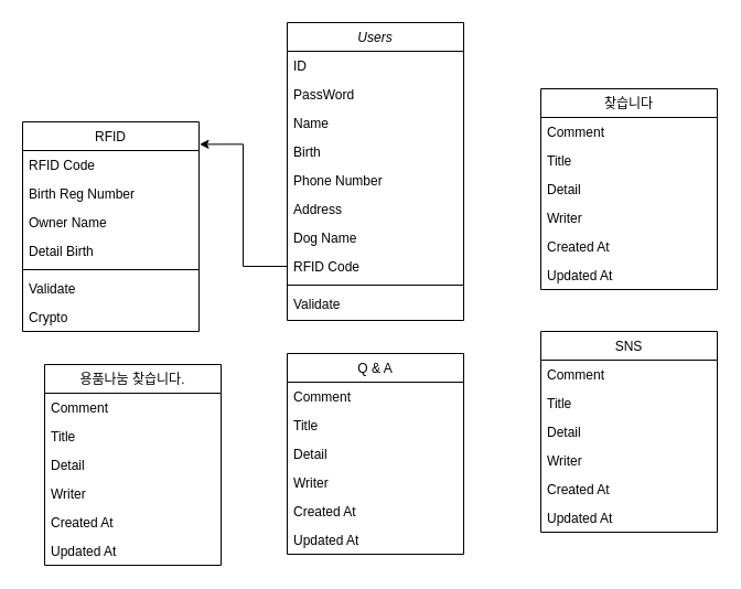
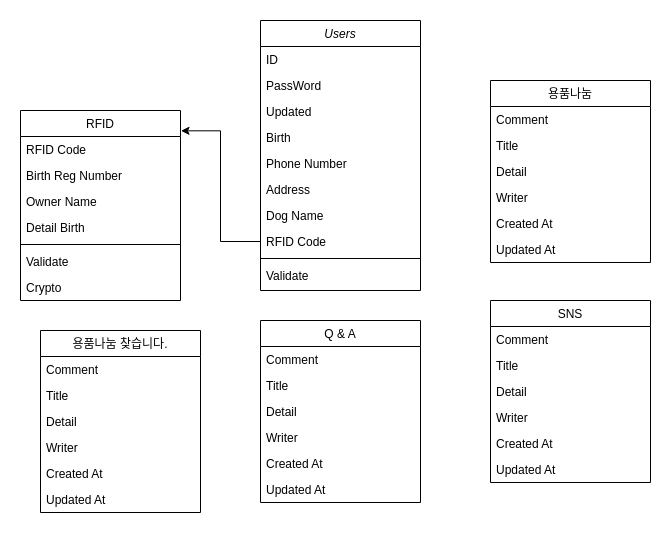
  <mxCell id="0" />
  <mxCell id="1" parent="0" />
  <mxCell id="2" value="Users" style="swimlane;fontStyle=2;align=center;verticalAlign=top;childLayout=stackLayout;horizontal=1;startSize=26;horizontalStack=0;resizeParent=1;resizeLast=0;collapsible=1;marginBottom=0;rounded=0;shadow=0;strokeWidth=1;" parent="1" vertex="1"><mxGeometry x="260" y="20" width="160" height="270" as="geometry"><mxRectangle x="230" y="140" width="160" height="26" as="alternateBounds" /></mxGeometry></mxCell>
  <mxCell id="3" value="ID" style="text;align=left;verticalAlign=top;spacingLeft=4;spacingRight=4;overflow=hidden;rotatable=0;points=[[0,0.5],[1,0.5]];portConstraint=eastwest;" parent="2" vertex="1"><mxGeometry y="26" width="160" height="26" as="geometry" /></mxCell>
  <mxCell id="4" value="PassWord&#10;" style="text;align=left;verticalAlign=top;spacingLeft=4;spacingRight=4;overflow=hidden;rotatable=0;points=[[0,0.5],[1,0.5]];portConstraint=eastwest;rounded=0;shadow=0;html=0;" parent="2" vertex="1"><mxGeometry y="52" width="160" height="26" as="geometry" /></mxCell>
- <mxCell id="5" value="Name" style="text;align=left;verticalAlign=top;spacingLeft=4;spacingRight=4;overflow=hidden;rotatable=0;points=[[0,0.5],[1,0.5]];portConstraint=eastwest;rounded=0;shadow=0;html=0;" vertex="1" parent="2"><mxGeometry y="78" width="160" height="26" as="geometry" /></mxCell>
+ <mxCell id="5" value="Updated" style="text;align=left;verticalAlign=top;spacingLeft=4;spacingRight=4;overflow=hidden;rotatable=0;points=[[0,0.5],[1,0.5]];portConstraint=eastwest;rounded=0;shadow=0;html=0;" vertex="1" parent="2"><mxGeometry y="78" width="160" height="26" as="geometry" /></mxCell>
  <mxCell id="6" value="Birth" style="text;align=left;verticalAlign=top;spacingLeft=4;spacingRight=4;overflow=hidden;rotatable=0;points=[[0,0.5],[1,0.5]];portConstraint=eastwest;rounded=0;shadow=0;html=0;" vertex="1" parent="2"><mxGeometry y="104" width="160" height="26" as="geometry" /></mxCell>
  <mxCell id="7" value="Phone Number" style="text;align=left;verticalAlign=top;spacingLeft=4;spacingRight=4;overflow=hidden;rotatable=0;points=[[0,0.5],[1,0.5]];portConstraint=eastwest;rounded=0;shadow=0;html=0;" parent="2" vertex="1"><mxGeometry y="130" width="160" height="26" as="geometry" /></mxCell>
  <mxCell id="8" value="Address&#10;" style="text;align=left;verticalAlign=top;spacingLeft=4;spacingRight=4;overflow=hidden;rotatable=0;points=[[0,0.5],[1,0.5]];portConstraint=eastwest;fillColor=none;" parent="2" vertex="1"><mxGeometry y="156" width="160" height="26" as="geometry" /></mxCell>
  <mxCell id="9" value="Dog Name" style="text;align=left;verticalAlign=top;spacingLeft=4;spacingRight=4;overflow=hidden;rotatable=0;points=[[0,0.5],[1,0.5]];portConstraint=eastwest;rounded=0;shadow=0;html=0;" vertex="1" parent="2"><mxGeometry y="182" width="160" height="26" as="geometry" /></mxCell>
  <mxCell id="10" value="RFID Code" style="text;align=left;verticalAlign=top;spacingLeft=4;spacingRight=4;overflow=hidden;rotatable=0;points=[[0,0.5],[1,0.5]];portConstraint=eastwest;rounded=0;shadow=0;html=0;" vertex="1" parent="2"><mxGeometry y="208" width="160" height="26" as="geometry" /></mxCell>
  <mxCell id="11" value="" style="line;html=1;strokeWidth=1;align=left;verticalAlign=middle;spacingTop=-1;spacingLeft=3;spacingRight=3;rotatable=0;labelPosition=right;points=[];portConstraint=eastwest;" vertex="1" parent="2"><mxGeometry y="234" width="160" height="8" as="geometry" /></mxCell>
  <mxCell id="12" value="Validate" style="text;align=left;verticalAlign=top;spacingLeft=4;spacingRight=4;overflow=hidden;rotatable=0;points=[[0,0.5],[1,0.5]];portConstraint=eastwest;" vertex="1" parent="2"><mxGeometry y="242" width="160" height="26" as="geometry" /></mxCell>
- <mxCell id="13" value="찾습니다" style="swimlane;fontStyle=0;align=center;verticalAlign=top;childLayout=stackLayout;horizontal=1;startSize=26;horizontalStack=0;resizeParent=1;resizeLast=0;collapsible=1;marginBottom=0;rounded=0;shadow=0;strokeWidth=1;" parent="1" vertex="1"><mxGeometry x="490" y="80" width="160" height="182" as="geometry"><mxRectangle x="550" y="140" width="160" height="26" as="alternateBounds" /></mxGeometry></mxCell>
+ <mxCell id="13" value="용품나눔" style="swimlane;fontStyle=0;align=center;verticalAlign=top;childLayout=stackLayout;horizontal=1;startSize=26;horizontalStack=0;resizeParent=1;resizeLast=0;collapsible=1;marginBottom=0;rounded=0;shadow=0;strokeWidth=1;" parent="1" vertex="1"><mxGeometry x="490" y="80" width="160" height="182" as="geometry"><mxRectangle x="550" y="140" width="160" height="26" as="alternateBounds" /></mxGeometry></mxCell>
  <mxCell id="14" value="Comment" style="text;align=left;verticalAlign=top;spacingLeft=4;spacingRight=4;overflow=hidden;rotatable=0;points=[[0,0.5],[1,0.5]];portConstraint=eastwest;" vertex="1" parent="13"><mxGeometry y="26" width="160" height="26" as="geometry" /></mxCell>
  <mxCell id="15" value="Title" style="text;align=left;verticalAlign=top;spacingLeft=4;spacingRight=4;overflow=hidden;rotatable=0;points=[[0,0.5],[1,0.5]];portConstraint=eastwest;" vertex="1" parent="13"><mxGeometry y="52" width="160" height="26" as="geometry" /></mxCell>
  <mxCell id="16" value="Detail" style="text;align=left;verticalAlign=top;spacingLeft=4;spacingRight=4;overflow=hidden;rotatable=0;points=[[0,0.5],[1,0.5]];portConstraint=eastwest;" vertex="1" parent="13"><mxGeometry y="78" width="160" height="26" as="geometry" /></mxCell>
  <mxCell id="17" value="Writer" style="text;align=left;verticalAlign=top;spacingLeft=4;spacingRight=4;overflow=hidden;rotatable=0;points=[[0,0.5],[1,0.5]];portConstraint=eastwest;" vertex="1" parent="13"><mxGeometry y="104" width="160" height="26" as="geometry" /></mxCell>
  <mxCell id="18" value="Created At" style="text;align=left;verticalAlign=top;spacingLeft=4;spacingRight=4;overflow=hidden;rotatable=0;points=[[0,0.5],[1,0.5]];portConstraint=eastwest;" vertex="1" parent="13"><mxGeometry y="130" width="160" height="26" as="geometry" /></mxCell>
  <mxCell id="19" value="Updated At" style="text;align=left;verticalAlign=top;spacingLeft=4;spacingRight=4;overflow=hidden;rotatable=0;points=[[0,0.5],[1,0.5]];portConstraint=eastwest;" vertex="1" parent="13"><mxGeometry y="156" width="160" height="26" as="geometry" /></mxCell>
  <mxCell id="20" value="RFID" style="swimlane;fontStyle=0;align=center;verticalAlign=top;childLayout=stackLayout;horizontal=1;startSize=26;horizontalStack=0;resizeParent=1;resizeLast=0;collapsible=1;marginBottom=0;rounded=0;shadow=0;strokeWidth=1;" vertex="1" parent="1"><mxGeometry x="20" y="110" width="160" height="190" as="geometry"><mxRectangle x="340" y="380" width="170" height="26" as="alternateBounds" /></mxGeometry></mxCell>
  <mxCell id="21" value="RFID Code" style="text;align=left;verticalAlign=top;spacingLeft=4;spacingRight=4;overflow=hidden;rotatable=0;points=[[0,0.5],[1,0.5]];portConstraint=eastwest;rounded=0;shadow=0;html=0;" vertex="1" parent="20"><mxGeometry y="26" width="160" height="26" as="geometry" /></mxCell>
  <mxCell id="22" value="Birth Reg Number" style="text;align=left;verticalAlign=top;spacingLeft=4;spacingRight=4;overflow=hidden;rotatable=0;points=[[0,0.5],[1,0.5]];portConstraint=eastwest;rounded=0;shadow=0;html=0;" vertex="1" parent="20"><mxGeometry y="52" width="160" height="26" as="geometry" /></mxCell>
  <mxCell id="23" value="Owner Name&#10;" style="text;align=left;verticalAlign=top;spacingLeft=4;spacingRight=4;overflow=hidden;rotatable=0;points=[[0,0.5],[1,0.5]];portConstraint=eastwest;rounded=0;shadow=0;html=0;" vertex="1" parent="20"><mxGeometry y="78" width="160" height="26" as="geometry" /></mxCell>
  <mxCell id="24" value="Detail Birth" style="text;align=left;verticalAlign=top;spacingLeft=4;spacingRight=4;overflow=hidden;rotatable=0;points=[[0,0.5],[1,0.5]];portConstraint=eastwest;rounded=0;shadow=0;html=0;" vertex="1" parent="20"><mxGeometry y="104" width="160" height="26" as="geometry" /></mxCell>
  <mxCell id="25" value="" style="line;html=1;strokeWidth=1;align=left;verticalAlign=middle;spacingTop=-1;spacingLeft=3;spacingRight=3;rotatable=0;labelPosition=right;points=[];portConstraint=eastwest;" vertex="1" parent="20"><mxGeometry y="130" width="160" height="8" as="geometry" /></mxCell>
  <mxCell id="26" value="Validate" style="text;align=left;verticalAlign=top;spacingLeft=4;spacingRight=4;overflow=hidden;rotatable=0;points=[[0,0.5],[1,0.5]];portConstraint=eastwest;" vertex="1" parent="20"><mxGeometry y="138" width="160" height="26" as="geometry" /></mxCell>
  <mxCell id="27" value="Crypto" style="text;align=left;verticalAlign=top;spacingLeft=4;spacingRight=4;overflow=hidden;rotatable=0;points=[[0,0.5],[1,0.5]];portConstraint=eastwest;" vertex="1" parent="20"><mxGeometry y="164" width="160" height="26" as="geometry" /></mxCell>
  <mxCell id="28" style="edgeStyle=orthogonalEdgeStyle;rounded=0;orthogonalLoop=1;jettySize=auto;html=1;entryX=1.003;entryY=0.107;entryDx=0;entryDy=0;entryPerimeter=0;" edge="1" parent="1" source="10" target="20"><mxGeometry relative="1" as="geometry" /></mxCell>
  <mxCell id="29" value="SNS" style="swimlane;fontStyle=0;align=center;verticalAlign=top;childLayout=stackLayout;horizontal=1;startSize=26;horizontalStack=0;resizeParent=1;resizeLast=0;collapsible=1;marginBottom=0;rounded=0;shadow=0;strokeWidth=1;" vertex="1" parent="1"><mxGeometry x="490" y="300" width="160" height="182" as="geometry"><mxRectangle x="550" y="140" width="160" height="26" as="alternateBounds" /></mxGeometry></mxCell>
  <mxCell id="30" value="Comment" style="text;align=left;verticalAlign=top;spacingLeft=4;spacingRight=4;overflow=hidden;rotatable=0;points=[[0,0.5],[1,0.5]];portConstraint=eastwest;" vertex="1" parent="29"><mxGeometry y="26" width="160" height="26" as="geometry" /></mxCell>
  <mxCell id="31" value="Title" style="text;align=left;verticalAlign=top;spacingLeft=4;spacingRight=4;overflow=hidden;rotatable=0;points=[[0,0.5],[1,0.5]];portConstraint=eastwest;" vertex="1" parent="29"><mxGeometry y="52" width="160" height="26" as="geometry" /></mxCell>
  <mxCell id="32" value="Detail" style="text;align=left;verticalAlign=top;spacingLeft=4;spacingRight=4;overflow=hidden;rotatable=0;points=[[0,0.5],[1,0.5]];portConstraint=eastwest;" vertex="1" parent="29"><mxGeometry y="78" width="160" height="26" as="geometry" /></mxCell>
  <mxCell id="33" value="Writer" style="text;align=left;verticalAlign=top;spacingLeft=4;spacingRight=4;overflow=hidden;rotatable=0;points=[[0,0.5],[1,0.5]];portConstraint=eastwest;" vertex="1" parent="29"><mxGeometry y="104" width="160" height="26" as="geometry" /></mxCell>
  <mxCell id="34" value="Created At" style="text;align=left;verticalAlign=top;spacingLeft=4;spacingRight=4;overflow=hidden;rotatable=0;points=[[0,0.5],[1,0.5]];portConstraint=eastwest;" vertex="1" parent="29"><mxGeometry y="130" width="160" height="26" as="geometry" /></mxCell>
  <mxCell id="35" value="Updated At" style="text;align=left;verticalAlign=top;spacingLeft=4;spacingRight=4;overflow=hidden;rotatable=0;points=[[0,0.5],[1,0.5]];portConstraint=eastwest;" vertex="1" parent="29"><mxGeometry y="156" width="160" height="26" as="geometry" /></mxCell>
  <mxCell id="36" value="Q &amp; A" style="swimlane;fontStyle=0;align=center;verticalAlign=top;childLayout=stackLayout;horizontal=1;startSize=26;horizontalStack=0;resizeParent=1;resizeLast=0;collapsible=1;marginBottom=0;rounded=0;shadow=0;strokeWidth=1;" vertex="1" parent="1"><mxGeometry x="260" y="320" width="160" height="182" as="geometry"><mxRectangle x="550" y="140" width="160" height="26" as="alternateBounds" /></mxGeometry></mxCell>
  <mxCell id="37" value="Comment" style="text;align=left;verticalAlign=top;spacingLeft=4;spacingRight=4;overflow=hidden;rotatable=0;points=[[0,0.5],[1,0.5]];portConstraint=eastwest;" vertex="1" parent="36"><mxGeometry y="26" width="160" height="26" as="geometry" /></mxCell>
  <mxCell id="38" value="Title" style="text;align=left;verticalAlign=top;spacingLeft=4;spacingRight=4;overflow=hidden;rotatable=0;points=[[0,0.5],[1,0.5]];portConstraint=eastwest;" vertex="1" parent="36"><mxGeometry y="52" width="160" height="26" as="geometry" /></mxCell>
  <mxCell id="39" value="Detail" style="text;align=left;verticalAlign=top;spacingLeft=4;spacingRight=4;overflow=hidden;rotatable=0;points=[[0,0.5],[1,0.5]];portConstraint=eastwest;" vertex="1" parent="36"><mxGeometry y="78" width="160" height="26" as="geometry" /></mxCell>
  <mxCell id="40" value="Writer" style="text;align=left;verticalAlign=top;spacingLeft=4;spacingRight=4;overflow=hidden;rotatable=0;points=[[0,0.5],[1,0.5]];portConstraint=eastwest;" vertex="1" parent="36"><mxGeometry y="104" width="160" height="26" as="geometry" /></mxCell>
  <mxCell id="41" value="Created At" style="text;align=left;verticalAlign=top;spacingLeft=4;spacingRight=4;overflow=hidden;rotatable=0;points=[[0,0.5],[1,0.5]];portConstraint=eastwest;" vertex="1" parent="36"><mxGeometry y="130" width="160" height="26" as="geometry" /></mxCell>
  <mxCell id="42" value="Updated At" style="text;align=left;verticalAlign=top;spacingLeft=4;spacingRight=4;overflow=hidden;rotatable=0;points=[[0,0.5],[1,0.5]];portConstraint=eastwest;" vertex="1" parent="36"><mxGeometry y="156" width="160" height="26" as="geometry" /></mxCell>
  <mxCell id="43" value="용품나눔 찾습니다." style="swimlane;fontStyle=0;align=center;verticalAlign=top;childLayout=stackLayout;horizontal=1;startSize=26;horizontalStack=0;resizeParent=1;resizeLast=0;collapsible=1;marginBottom=0;rounded=0;shadow=0;strokeWidth=1;" vertex="1" parent="1"><mxGeometry y="330" width="160" height="182" as="geometry" x="40"><mxRectangle x="550" y="140" width="160" height="26" as="alternateBounds" /></mxGeometry></mxCell>
  <mxCell id="44" value="Comment" style="text;align=left;verticalAlign=top;spacingLeft=4;spacingRight=4;overflow=hidden;rotatable=0;points=[[0,0.5],[1,0.5]];portConstraint=eastwest;" vertex="1" parent="43"><mxGeometry y="26" width="160" height="26" as="geometry" /></mxCell>
  <mxCell id="45" value="Title" style="text;align=left;verticalAlign=top;spacingLeft=4;spacingRight=4;overflow=hidden;rotatable=0;points=[[0,0.5],[1,0.5]];portConstraint=eastwest;" vertex="1" parent="43"><mxGeometry y="52" width="160" height="26" as="geometry" /></mxCell>
  <mxCell id="46" value="Detail" style="text;align=left;verticalAlign=top;spacingLeft=4;spacingRight=4;overflow=hidden;rotatable=0;points=[[0,0.5],[1,0.5]];portConstraint=eastwest;" vertex="1" parent="43"><mxGeometry y="78" width="160" height="26" as="geometry" /></mxCell>
  <mxCell id="47" value="Writer" style="text;align=left;verticalAlign=top;spacingLeft=4;spacingRight=4;overflow=hidden;rotatable=0;points=[[0,0.5],[1,0.5]];portConstraint=eastwest;" vertex="1" parent="43"><mxGeometry y="104" width="160" height="26" as="geometry" /></mxCell>
  <mxCell id="48" value="Created At" style="text;align=left;verticalAlign=top;spacingLeft=4;spacingRight=4;overflow=hidden;rotatable=0;points=[[0,0.5],[1,0.5]];portConstraint=eastwest;" vertex="1" parent="43"><mxGeometry y="130" width="160" height="26" as="geometry" /></mxCell>
  <mxCell id="49" value="Updated At" style="text;align=left;verticalAlign=top;spacingLeft=4;spacingRight=4;overflow=hidden;rotatable=0;points=[[0,0.5],[1,0.5]];portConstraint=eastwest;" vertex="1" parent="43"><mxGeometry y="156" width="160" height="26" as="geometry" /></mxCell>
